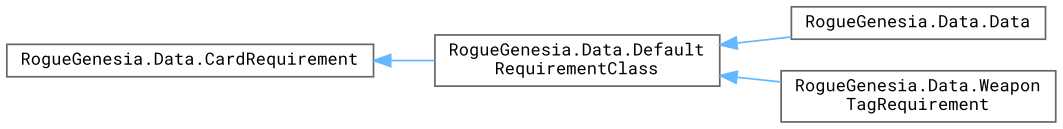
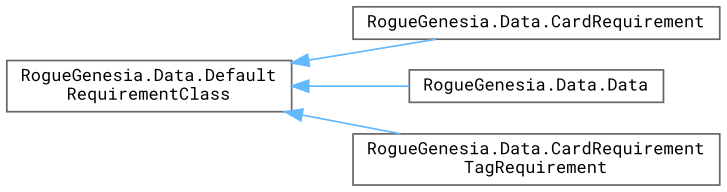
  digraph {
    fontname="Roboto Mono"
    rankdir=LR
    node [color=grey40 fillcolor=white fontname="Roboto Mono" fontsize=10 shape=box style=filled]
    edge [color=steelblue1 dir=back fontname="Roboto Mono" fontsize=10 labelfontname=Helvetica labelfontsize=10 style=solid]
    n1 [height=0.2 label="RogueGenesia.Data.Default\lRequirementClass" width=0.4]
    n2 [height=0.2 label="RogueGenesia.Data.CardRequirement" width=0.4]
    n3 [height=0.2 label="RogueGenesia.Data.Data" width=0.4]
-   n4 [height=0.2 label="RogueGenesia.Data.Weapon\lTagRequirement" width=0.4]
-   n2 -> n1
+   n4 [height=0.2 label="RogueGenesia.Data.CardRequirement\lTagRequirement" width=0.4]
+   n1 -> n2
    n1 -> n3
    n1 -> n4
  }
